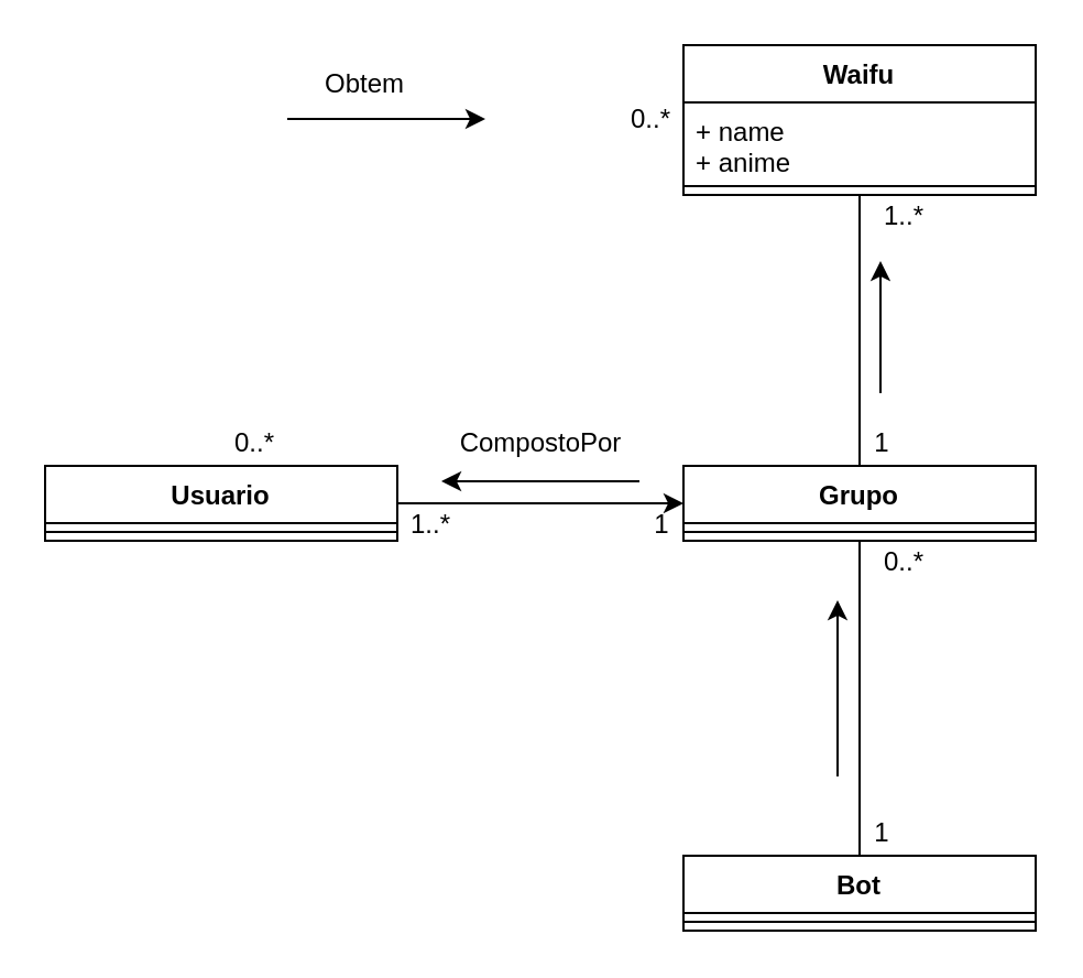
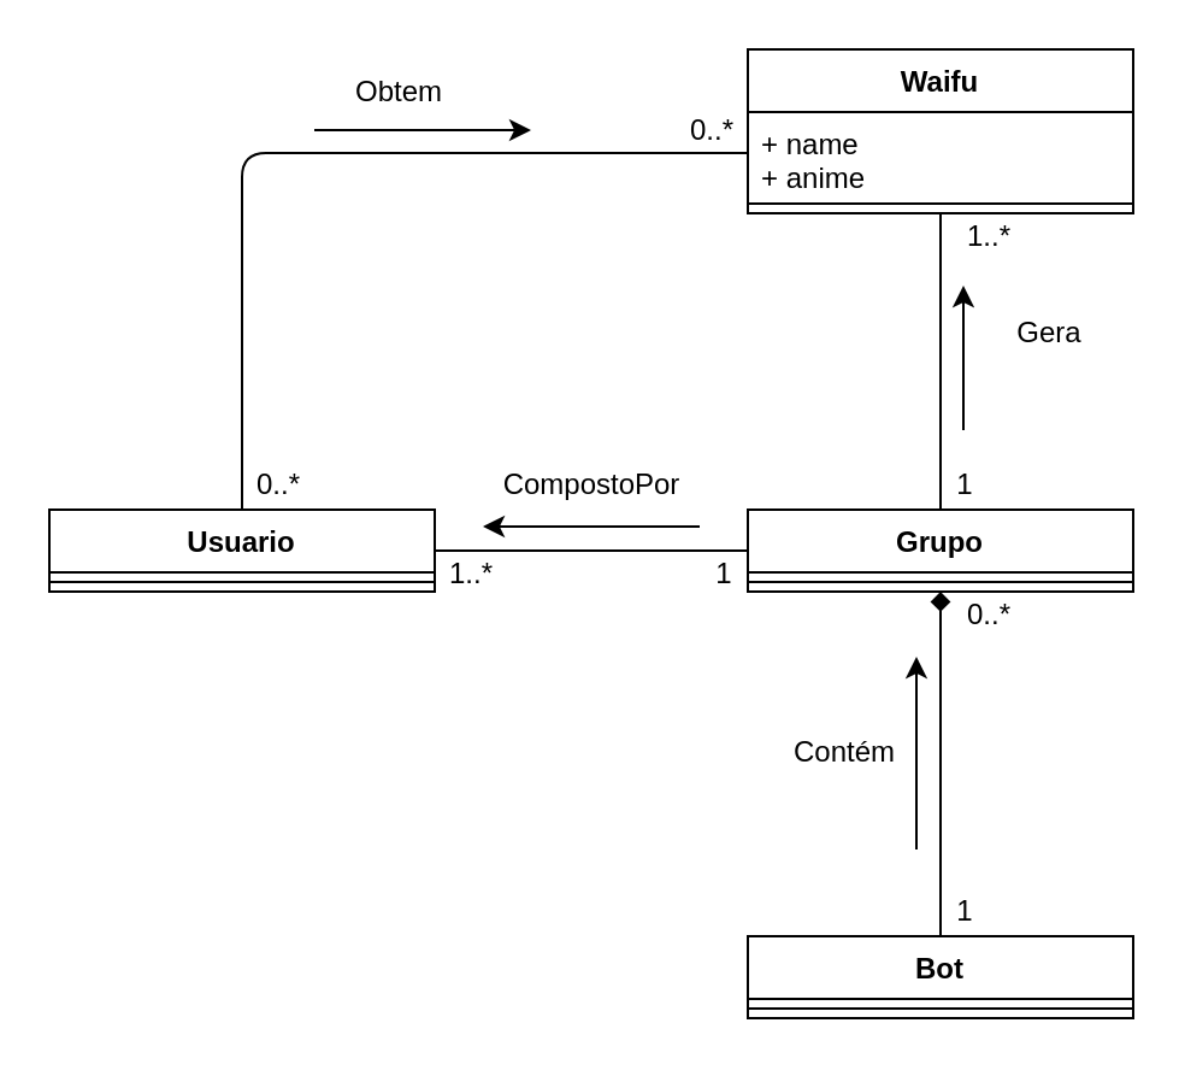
  <mxCell id="0" />
  <mxCell id="1" parent="0" />
  <mxCell id="2" value="Usuario" style="swimlane;fontStyle=1;align=center;verticalAlign=top;childLayout=stackLayout;horizontal=1;startSize=26;horizontalStack=0;resizeParent=1;resizeParentMax=0;resizeLast=0;collapsible=1;marginBottom=0;" parent="1" vertex="1"><mxGeometry x="20" y="211" width="160" height="34" as="geometry" /></mxCell>
  <mxCell id="3" value="" style="line;strokeWidth=1;fillColor=none;align=left;verticalAlign=middle;spacingTop=-1;spacingLeft=3;spacingRight=3;rotatable=0;labelPosition=right;points=[];portConstraint=eastwest;" parent="2" vertex="1"><mxGeometry y="26" width="160" height="8" as="geometry" /></mxCell>
  <mxCell id="4" value="Grupo" style="swimlane;fontStyle=1;align=center;verticalAlign=top;childLayout=stackLayout;horizontal=1;startSize=26;horizontalStack=0;resizeParent=1;resizeParentMax=0;resizeLast=0;collapsible=1;marginBottom=0;" parent="1" vertex="1"><mxGeometry x="310" y="211" width="160" height="34" as="geometry" /></mxCell>
  <mxCell id="5" value="" style="line;strokeWidth=1;fillColor=none;align=left;verticalAlign=middle;spacingTop=-1;spacingLeft=3;spacingRight=3;rotatable=0;labelPosition=right;points=[];portConstraint=eastwest;" parent="4" vertex="1"><mxGeometry y="26" width="160" height="8" as="geometry" /></mxCell>
  <mxCell id="6" value="Waifu" style="swimlane;fontStyle=1;align=center;verticalAlign=top;childLayout=stackLayout;horizontal=1;startSize=26;horizontalStack=0;resizeParent=1;resizeParentMax=0;resizeLast=0;collapsible=1;marginBottom=0;" parent="1" vertex="1"><mxGeometry x="310" y="20" width="160" height="68" as="geometry" /></mxCell>
  <mxCell id="7" value="+ name&#10;+ anime&#10;" style="text;strokeColor=none;fillColor=none;align=left;verticalAlign=top;spacingLeft=4;spacingRight=4;overflow=hidden;rotatable=0;points=[[0,0.5],[1,0.5]];portConstraint=eastwest;" parent="6" vertex="1"><mxGeometry y="26" width="160" height="34" as="geometry" /></mxCell>
  <mxCell id="8" value="" style="line;strokeWidth=1;fillColor=none;align=left;verticalAlign=middle;spacingTop=-1;spacingLeft=3;spacingRight=3;rotatable=0;labelPosition=right;points=[];portConstraint=eastwest;" parent="6" vertex="1"><mxGeometry y="60" width="160" height="8" as="geometry" /></mxCell>
  <mxCell id="9" value="Bot" style="swimlane;fontStyle=1;align=center;verticalAlign=top;childLayout=stackLayout;horizontal=1;startSize=26;horizontalStack=0;resizeParent=1;resizeParentMax=0;resizeLast=0;collapsible=1;marginBottom=0;" parent="1" vertex="1"><mxGeometry x="310" y="388" width="160" height="34" as="geometry" /></mxCell>
  <mxCell id="10" value="" style="line;strokeWidth=1;fillColor=none;align=left;verticalAlign=middle;spacingTop=-1;spacingLeft=3;spacingRight=3;rotatable=0;labelPosition=right;points=[];portConstraint=eastwest;" parent="9" vertex="1"><mxGeometry y="26" width="160" height="8" as="geometry" /></mxCell>
- <mxCell id="11" value="" style="endArrow=none;html=1;entryX=0.5;entryY=1;entryDx=0;entryDy=0;exitX=0.5;exitY=0;exitDx=0;exitDy=0;edgeStyle=orthogonalEdgeStyle;" parent="1" source="9" target="4" edge="1"><mxGeometry width="50" height="50" relative="1" as="geometry"><mxPoint x="360" y="538" as="sourcePoint" /><mxPoint x="310" y="87" as="targetPoint" /><Array as="points"><mxPoint x="390" y="298" /><mxPoint x="390" y="298" /></Array></mxGeometry></mxCell>
+ <mxCell id="11" value="" style="endArrow=diamond;html=1;entryX=0.5;entryY=1;entryDx=0;entryDy=0;exitX=0.5;exitY=0;exitDx=0;exitDy=0;edgeStyle=orthogonalEdgeStyle;" parent="1" source="9" target="4" edge="1"><mxGeometry width="50" height="50" relative="1" as="geometry"><mxPoint x="360" y="538" as="sourcePoint" /><mxPoint x="310" y="87" as="targetPoint" /><Array as="points"><mxPoint x="390" y="298" /><mxPoint x="390" y="298" /></Array></mxGeometry></mxCell>
  <mxCell id="12" value="" style="endArrow=classic;html=1;" parent="1" edge="1"><mxGeometry width="50" height="50" relative="1" as="geometry"><mxPoint x="380" y="352" as="sourcePoint" /><mxPoint x="380" y="272" as="targetPoint" /></mxGeometry></mxCell>
+ <mxCell id="13" value="Contém" style="text;html=1;align=center;verticalAlign=middle;resizable=0;points=[];autosize=1;" parent="1" vertex="1"><mxGeometry x="320" y="302" width="60" height="20" as="geometry" /></mxCell>
  <mxCell id="14" value="" style="endArrow=classic;html=1;" parent="1" edge="1"><mxGeometry width="50" height="50" relative="1" as="geometry"><mxPoint x="290" y="218" as="sourcePoint" /><mxPoint x="200" y="218" as="targetPoint" /></mxGeometry></mxCell>
  <mxCell id="15" value="" style="endArrow=classic;html=1;" parent="1" edge="1"><mxGeometry width="50" height="50" relative="1" as="geometry"><mxPoint x="399.5" y="178" as="sourcePoint" /><mxPoint x="399.5" y="118" as="targetPoint" /><Array as="points"><mxPoint x="399.5" y="148" /></Array></mxGeometry></mxCell>
+ <mxCell id="16" value="Gera" style="text;html=1;align=center;verticalAlign=middle;resizable=0;points=[];autosize=1;" parent="1" vertex="1"><mxGeometry x="415" y="128" width="40" height="20" as="geometry" /></mxCell>
  <mxCell id="17" value="CompostoPor" style="text;html=1;align=center;verticalAlign=middle;resizable=0;points=[];autosize=1;" parent="1" vertex="1"><mxGeometry x="200" y="191" width="90" height="20" as="geometry" /></mxCell>
  <mxCell id="18" value="1" style="text;html=1;align=center;verticalAlign=middle;resizable=0;points=[];autosize=1;" parent="1" vertex="1"><mxGeometry x="390" y="368" width="20" height="20" as="geometry" /></mxCell>
  <mxCell id="19" value="1..*" style="text;html=1;align=center;verticalAlign=middle;resizable=0;points=[];autosize=1;" parent="1" vertex="1"><mxGeometry x="390" y="88" width="40" height="20" as="geometry" /></mxCell>
  <mxCell id="20" value="1" style="text;html=1;align=center;verticalAlign=middle;resizable=0;points=[];autosize=1;" parent="1" vertex="1"><mxGeometry x="390" y="191" width="20" height="20" as="geometry" /></mxCell>
  <mxCell id="21" value="0..*" style="text;html=1;align=center;verticalAlign=middle;resizable=0;points=[];autosize=1;" parent="1" vertex="1"><mxGeometry x="390" y="245" width="40" height="20" as="geometry" /></mxCell>
- <mxCell id="22" value="" style="endArrow=classic;html=1;entryX=0;entryY=0.5;entryDx=0;entryDy=0;exitX=1;exitY=0.5;exitDx=0;exitDy=0;" edge="1" parent="1" source="2" target="4"><mxGeometry width="50" height="50" relative="1" as="geometry"><mxPoint x="180" y="348" as="sourcePoint" /><mxPoint x="230" y="298" as="targetPoint" /></mxGeometry></mxCell>
+ <mxCell id="22" value="" style="endArrow=none;html=1;entryX=0;entryY=0.5;entryDx=0;entryDy=0;exitX=1;exitY=0.5;exitDx=0;exitDy=0;" edge="1" parent="1" source="2" target="4"><mxGeometry width="50" height="50" relative="1" as="geometry"><mxPoint x="180" y="348" as="sourcePoint" /><mxPoint x="230" y="298" as="targetPoint" /></mxGeometry></mxCell>
  <mxCell id="23" value="1" style="text;html=1;align=center;verticalAlign=middle;resizable=0;points=[];autosize=1;" vertex="1" parent="1"><mxGeometry x="290" y="228" width="20" height="20" as="geometry" /></mxCell>
  <mxCell id="24" value="&lt;div&gt;1..*&lt;/div&gt;" style="text;html=1;align=center;verticalAlign=middle;resizable=0;points=[];autosize=1;" vertex="1" parent="1"><mxGeometry x="180" y="228" width="30" height="20" as="geometry" /></mxCell>
  <mxCell id="25" value="" style="endArrow=none;html=1;exitX=0.5;exitY=0;exitDx=0;exitDy=0;" edge="1" parent="1" source="4"><mxGeometry width="50" height="50" relative="1" as="geometry"><mxPoint x="380" y="138" as="sourcePoint" /><mxPoint x="390" y="88" as="targetPoint" /></mxGeometry></mxCell>
  <mxCell id="26" value="&lt;div&gt;0..*&lt;/div&gt;" style="text;html=1;align=center;verticalAlign=middle;resizable=0;points=[];autosize=1;" vertex="1" parent="1"><mxGeometry x="280" y="44" width="30" height="20" as="geometry" /></mxCell>
  <mxCell id="27" value="&lt;div&gt;0..*&lt;br&gt;&lt;/div&gt;" style="text;html=1;align=center;verticalAlign=middle;resizable=0;points=[];autosize=1;" vertex="1" parent="1"><mxGeometry x="100" y="191" width="30" height="20" as="geometry" /></mxCell>
+ <mxCell id="28" value="" style="endArrow=none;html=1;exitX=0.5;exitY=0;exitDx=0;exitDy=0;entryX=0;entryY=0.5;entryDx=0;entryDy=0;edgeStyle=orthogonalEdgeStyle;" edge="1" parent="1" source="2" target="7"><mxGeometry width="50" height="50" relative="1" as="geometry"><mxPoint x="70" y="108" as="sourcePoint" /><mxPoint x="120" y="58" as="targetPoint" /></mxGeometry></mxCell>
  <mxCell id="29" value="" style="endArrow=classic;html=1;" edge="1" parent="1"><mxGeometry width="50" height="50" relative="1" as="geometry"><mxPoint x="130" y="53.5" as="sourcePoint" /><mxPoint x="220" y="53.5" as="targetPoint" /></mxGeometry></mxCell>
  <mxCell id="30" value="Obtem" style="text;html=1;align=center;verticalAlign=middle;resizable=0;points=[];autosize=1;" vertex="1" parent="1"><mxGeometry x="140" y="28" width="50" height="20" as="geometry" /></mxCell>
